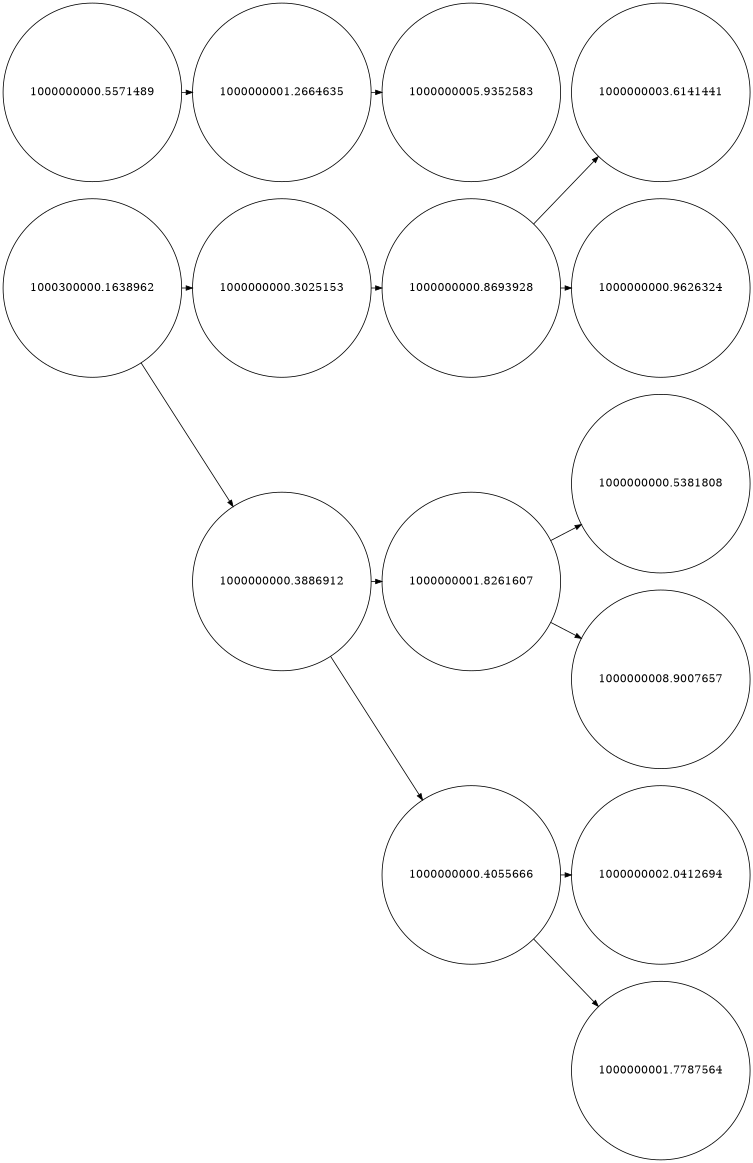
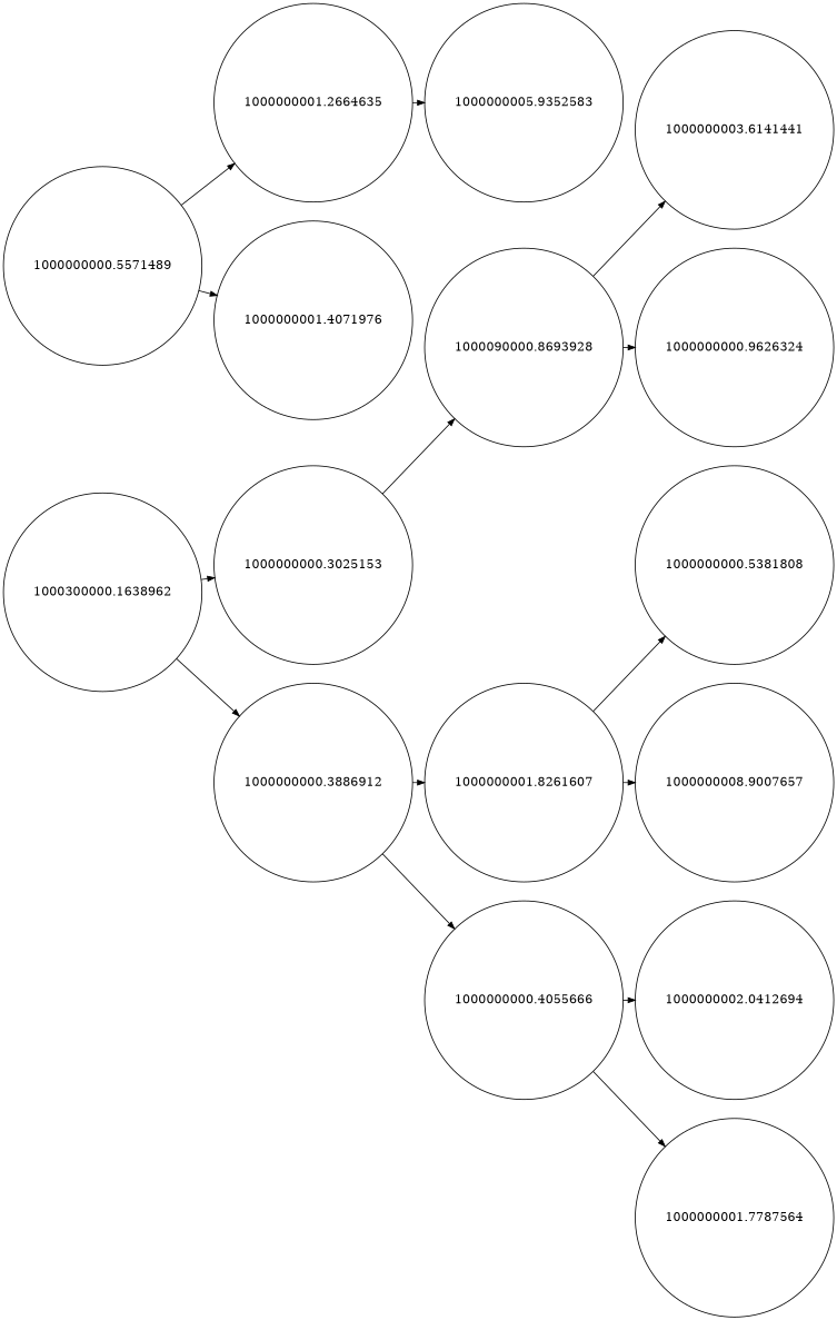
  digraph {
    nodesep=0.3
    rankdir=LR
    ranksep=0.2
    node [shape=circle]
    edge [arrowsize=0.8]
    n1 [label=1000300000.1638962]
    n2 [label=1000000000.3025153]
    n3 [label=1000000000.3886912]
-   n4 [label=1000000000.8693928]
+   n4 [label=1000090000.8693928]
    n5 [label=1000000001.8261607]
    n6 [label=1000000000.4055666]
    n7 [label=1000000000.5571489]
    n8 [label=1000000001.2664635]
+   n9 [label=1000000001.4071976]
    n10 [label=1000000003.6141441]
    n11 [label=1000000000.9626324]
    n12 [label=1000000000.5381808]
    n13 [label=1000000008.9007657]
    n14 [label=1000000002.0412694]
    n15 [label=1000000001.7787564]
    n16 [label=1000000005.9352583]
    n1 -> n2 [side=left]
    n1 -> n3
    n2 -> n4
    n3 -> n5 [side=left]
    n3 -> n6
    n4 -> n10 [side=left]
    n4 -> n11
    n5 -> n12 [side=left]
    n5 -> n13
    n6 -> n14 [side=left]
    n6 -> n15
    n7 -> n8 [side=left]
+   n7 -> n9
    n8 -> n16 [side=left]
  }
